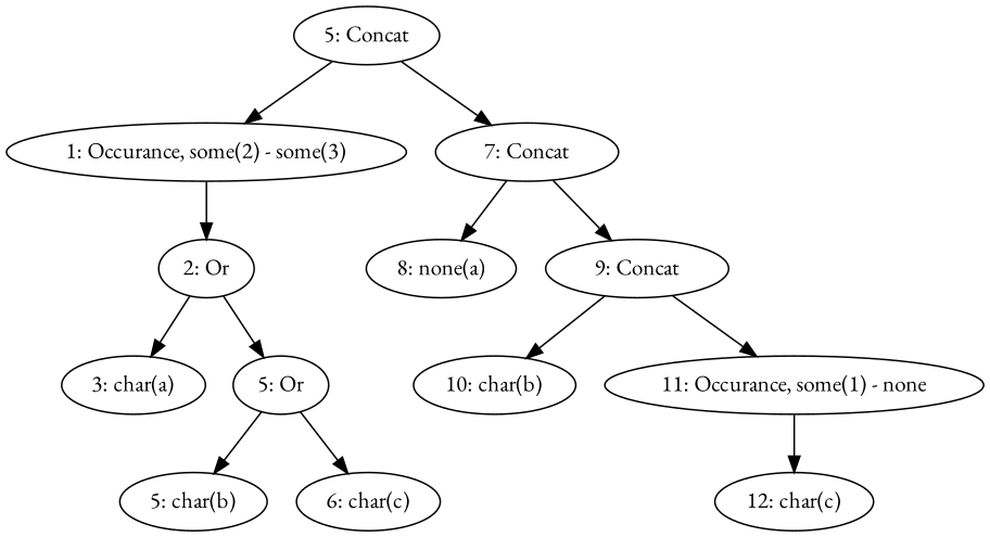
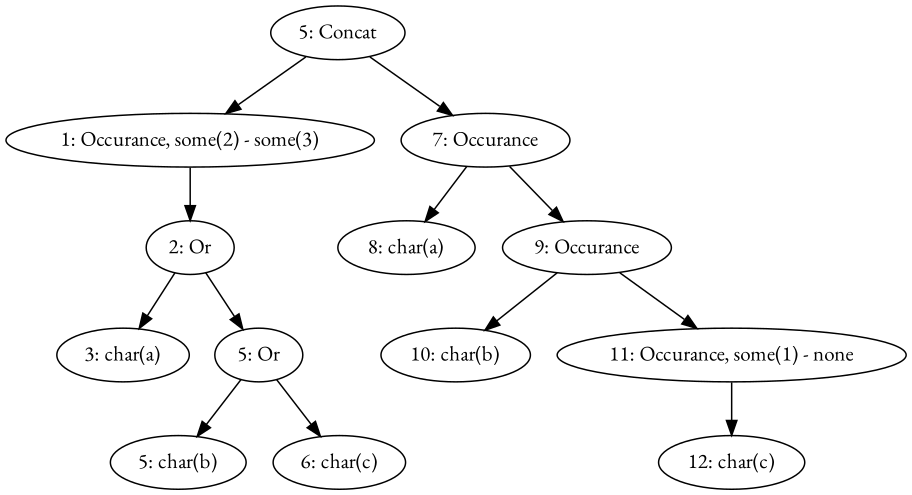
  digraph {
    fontname="EB Garamond"
    node [fontname="EB Garamond"]
    edge [fontname="EB Garamond"]
    n1 [label="3: char(a)"]
    n2 [label="5: char(b)"]
    n3 [label="6: char(c)"]
    n4 [label="5: Or"]
    n5 [label="2: Or"]
    n6 [label="1: Occurance, some(2) - some(3)"]
-   n7 [label="8: none(a)"]
+   n7 [label="8: char(a)"]
    n8 [label="10: char(b)"]
    n9 [label="12: char(c)"]
    n10 [label="11: Occurance, some(1) - none"]
-   n11 [label="9: Concat"]
-   n12 [label="7: Concat"]
+   n11 [label="9: Occurance"]
+   n12 [label="7: Occurance"]
    n13 [label="5: Concat"]
    n4 -> n2
    n4 -> n3
    n5 -> n1
    n5 -> n4
    n6 -> n5
    n10 -> n9
    n11 -> n8
    n11 -> n10
    n12 -> n7
    n12 -> n11
    n13 -> n6
    n13 -> n12
  }
